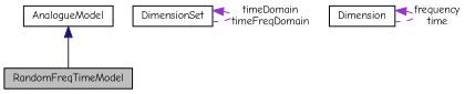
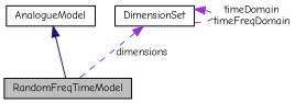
  digraph {
    fontname="Comic Neue"
    node [color=black fillcolor=white fontname="Comic Neue" fontsize=10 shape=record style=filled]
    edge [color=darkorchid3 dir=back fontname="Comic Neue" fontsize=10 labelfontname=FreeSans labelfontsize=10 style=dashed]
    n1 [fillcolor=grey75 fontcolor=black height=0.2 label=RandomFreqTimeModel width=0.4]
    n2 [height=0.2 label=AnalogueModel width=0.4]
    n3 [height=0.2 label=DimensionSet width=0.4]
-   n4 [height=0.2 label=Dimension width=0.4]
    n2 -> n1 [color=midnightblue style=solid]
+   n3 -> n1 [label=dimensions]
    n3 -> n3 [label="timeDomain\ntimeFreqDomain"]
-   n4 -> n4 [label="frequency\ntime"]
  }
